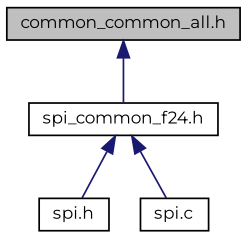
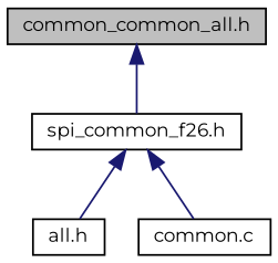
  digraph {
    fontname=Montserrat
    node [color=black fillcolor=white fontname=Montserrat fontsize=10 shape=record style=filled]
    edge [color=midnightblue dir=back fontname=Montserrat fontsize=10 labelfontname=Helvetica labelfontsize=10 style=solid]
    n1 [fillcolor=grey75 fontcolor=black height=0.2 label="common_common_all.h" width=0.4]
-   n2 [height=0.2 label="spi_common_f24.h" width=0.4]
-   n3 [height=0.2 label="spi.h" width=0.4]
-   n4 [height=0.2 label="spi.c" width=0.4]
+   n2 [height=0.2 label="spi_common_f26.h" width=0.4]
+   n3 [height=0.2 label="all.h" width=0.4]
+   n4 [height=0.2 label="common.c" width=0.4]
    n1 -> n2
    n2 -> n3
    n2 -> n4
  }
